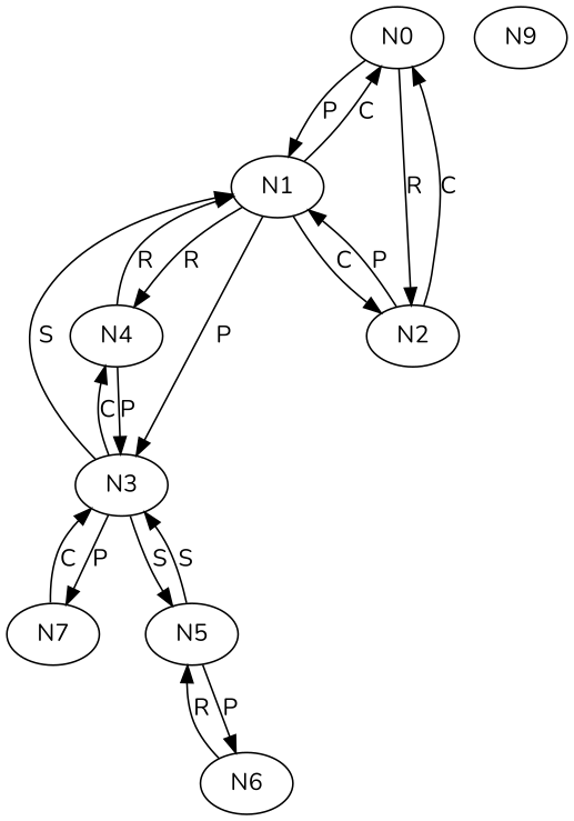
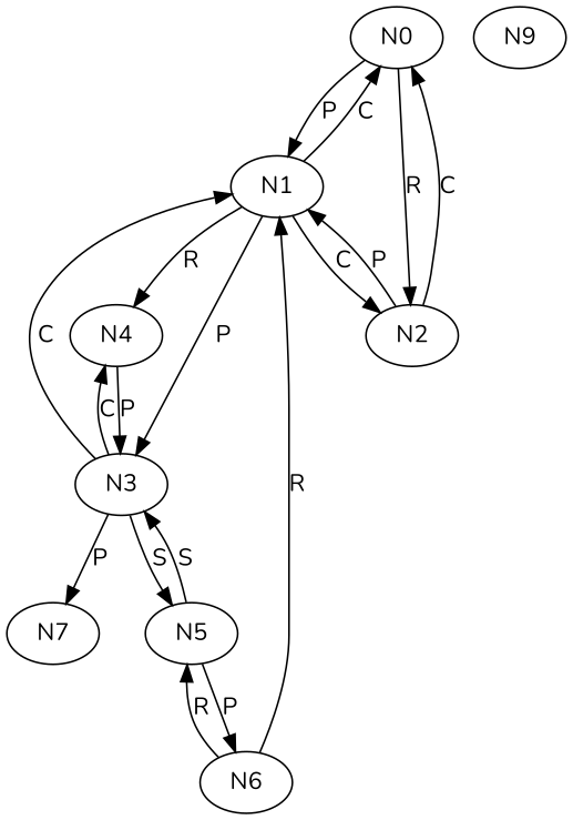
  digraph {
    fontname=Nunito
    node [fontname=Nunito]
    edge [fontname=Nunito]
    n1 [label=N0]
    n2 [label=N1]
    n3 [label=N2]
    n4 [label=N3]
    n5 [label=N4]
    n6 [label=N5]
    n7 [label=N7]
    n8 [label=N6]
    n9 [label=N9]
    n1 -> n2 [label=P]
    n1 -> n3 [label=R]
    n2 -> n1 [label=C]
    n2 -> n3 [label=C]
    n2 -> n4 [label=P]
    n2 -> n5 [label=R]
    n3 -> n1 [label=C]
    n3 -> n2 [label=P]
-   n4 -> n2 [label=S]
+   n4 -> n2 [label=C]
    n4 -> n5 [label=C]
    n4 -> n6 [label=S]
    n4 -> n7 [label=P]
-   n5 -> n2 [label=R]
+   n8 -> n2 [label=R]
    n5 -> n4 [label=P]
    n6 -> n4 [label=S]
    n6 -> n8 [label=P]
-   n7 -> n4 [label=C]
    n8 -> n6 [label=R]
  }
